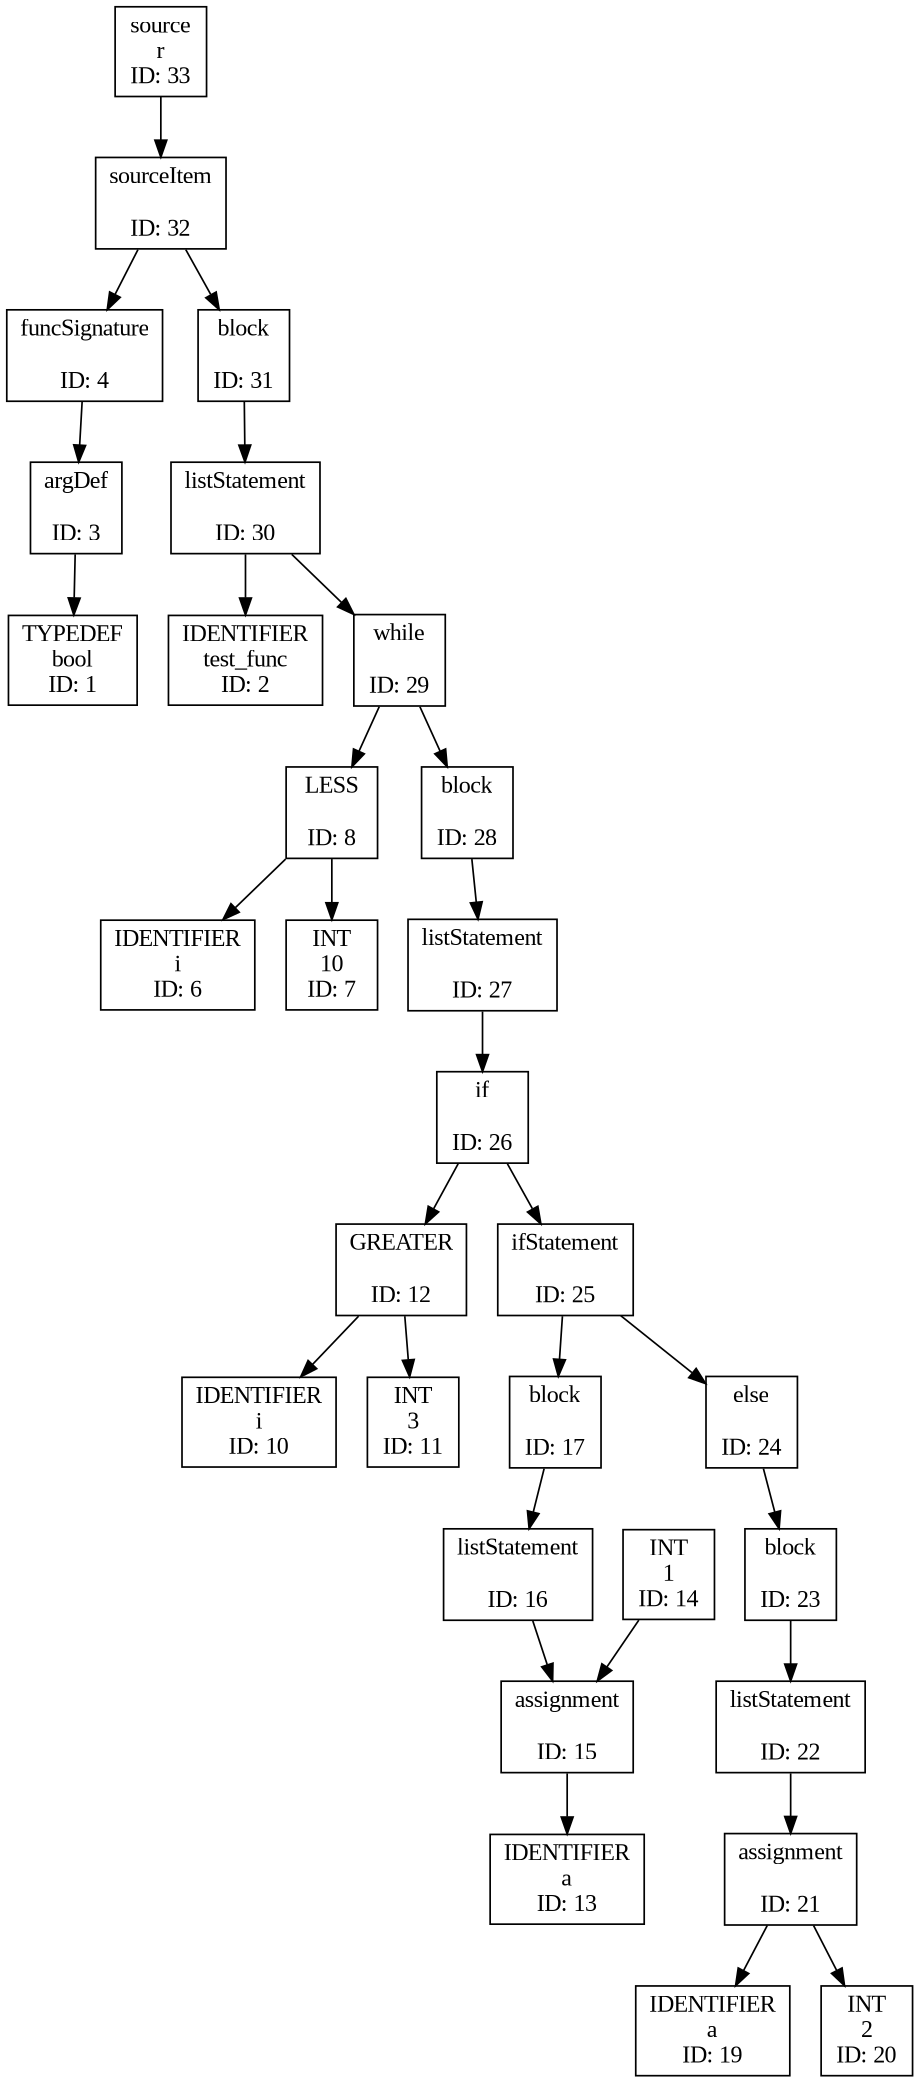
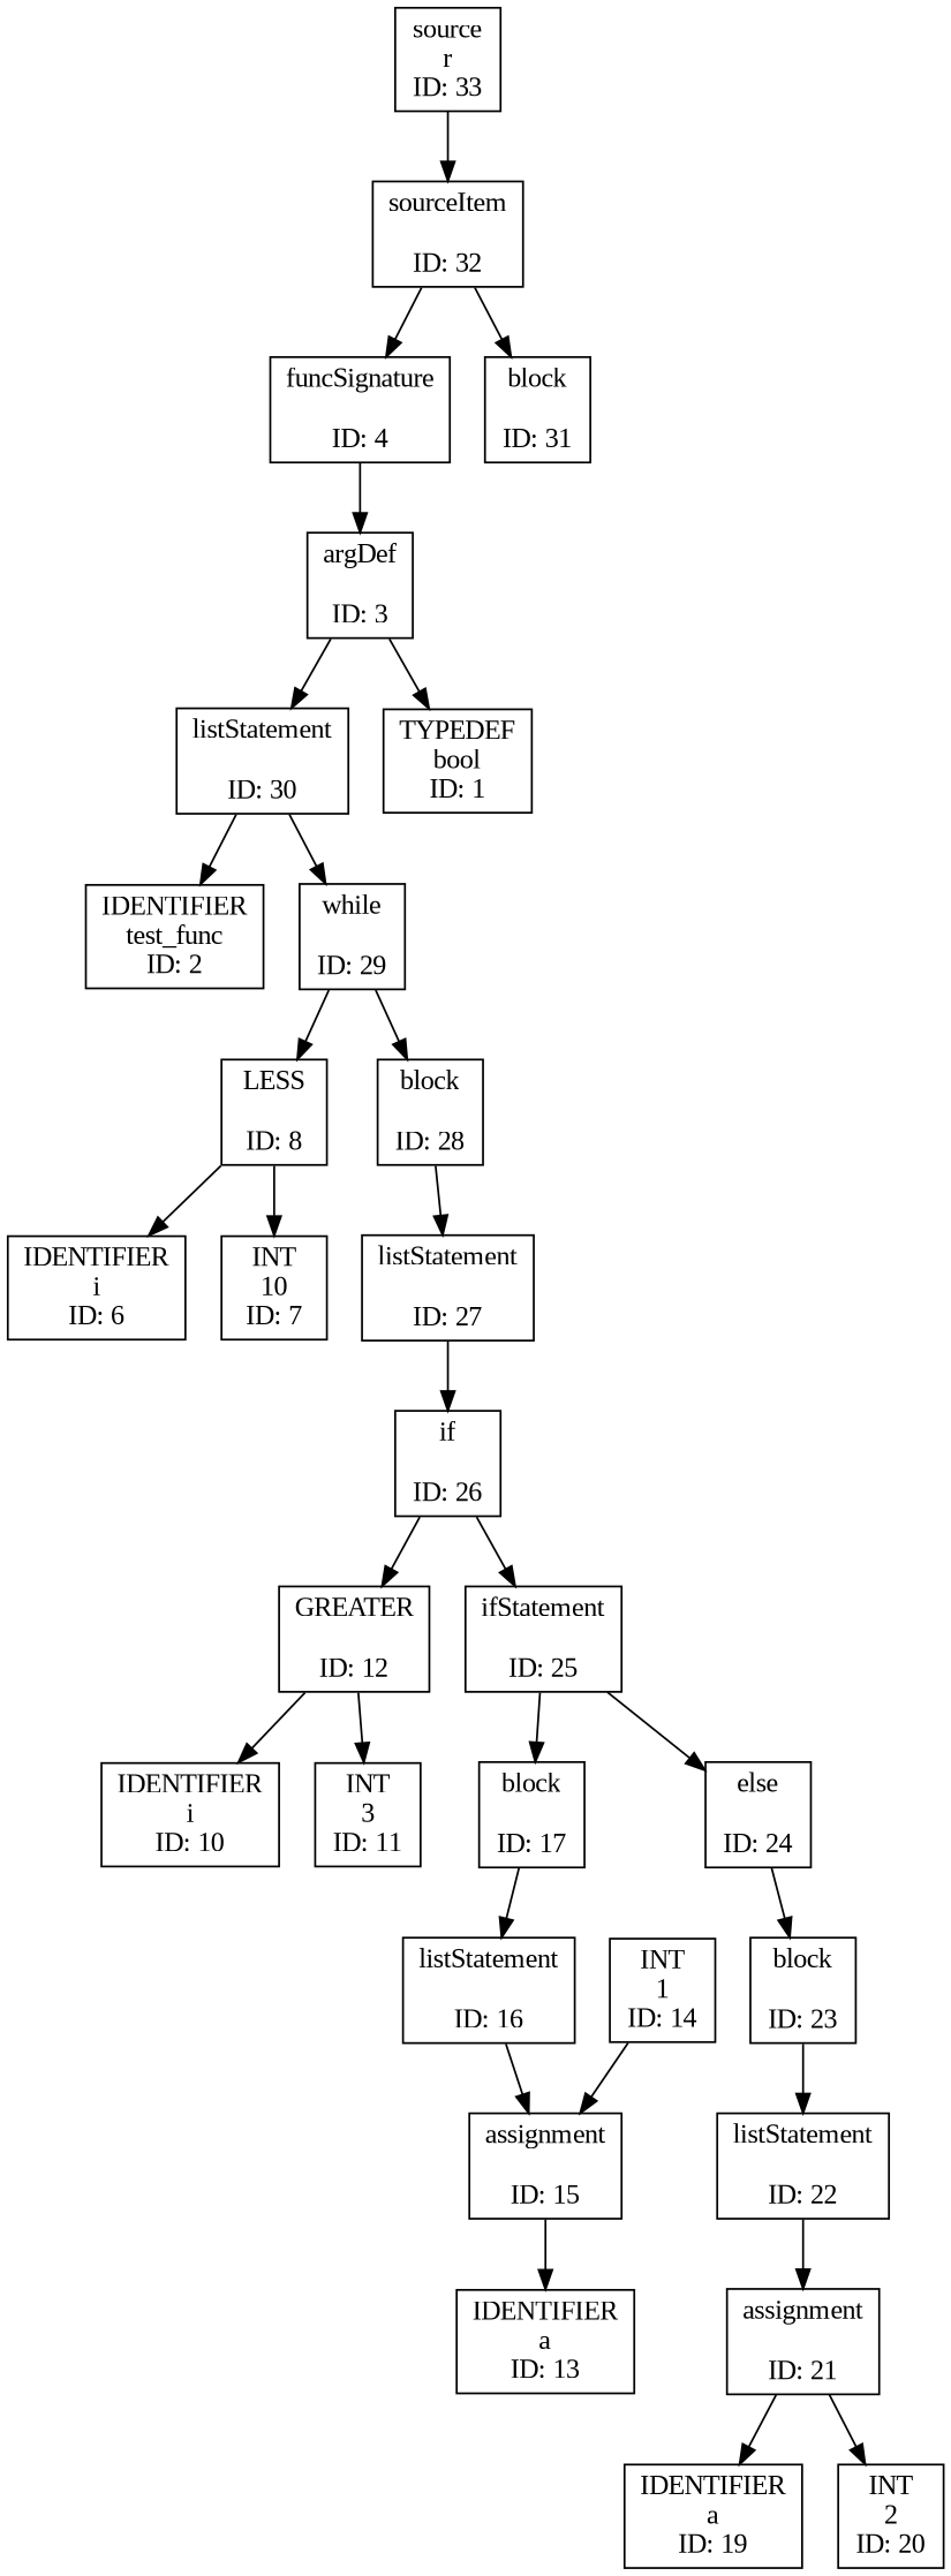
  digraph {
    fontname="Liberation Serif"
    node [fontname="Liberation Serif" shape=box]
    edge [fontname="Liberation Serif"]
    "source\nr\nID: 33"
    "sourceItem\n\nID: 32"
    "funcSignature\n\nID: 4"
    "block\n\nID: 31"
    "argDef\n\nID: 3"
    "listStatement\n\nID: 30"
    "TYPEDEF\nbool\nID: 1"
    "IDENTIFIER\ntest_func\nID: 2"
    "while\n\nID: 29"
    "LESS\n\nID: 8"
    "block\n\nID: 28"
    "IDENTIFIER\ni\nID: 6"
    "INT\n10\nID: 7"
    "listStatement\n\nID: 27"
    "if\n\nID: 26"
    "GREATER\n\nID: 12"
    "ifStatement\n\nID: 25"
    "IDENTIFIER\ni\nID: 10"
    "INT\n3\nID: 11"
    "block\n\nID: 17"
    "else\n\nID: 24"
    "listStatement\n\nID: 16"
    "block\n\nID: 23"
    "assignment\n\nID: 15"
    "IDENTIFIER\na\nID: 13"
    "INT\n1\nID: 14"
    "listStatement\n\nID: 22"
    "assignment\n\nID: 21"
    "IDENTIFIER\na\nID: 19"
    "INT\n2\nID: 20"
    "source\nr\nID: 33" -> "sourceItem\n\nID: 32"
    "sourceItem\n\nID: 32" -> "funcSignature\n\nID: 4"
    "sourceItem\n\nID: 32" -> "block\n\nID: 31"
    "funcSignature\n\nID: 4" -> "argDef\n\nID: 3"
-   "block\n\nID: 31" -> "listStatement\n\nID: 30"
+   "argDef\n\nID: 3" -> "listStatement\n\nID: 30"
    "argDef\n\nID: 3" -> "TYPEDEF\nbool\nID: 1"
    "listStatement\n\nID: 30" -> "IDENTIFIER\ntest_func\nID: 2"
    "listStatement\n\nID: 30" -> "while\n\nID: 29"
    "while\n\nID: 29" -> "LESS\n\nID: 8"
    "while\n\nID: 29" -> "block\n\nID: 28"
    "LESS\n\nID: 8" -> "IDENTIFIER\ni\nID: 6"
    "LESS\n\nID: 8" -> "INT\n10\nID: 7"
    "block\n\nID: 28" -> "listStatement\n\nID: 27"
    "listStatement\n\nID: 27" -> "if\n\nID: 26"
    "if\n\nID: 26" -> "GREATER\n\nID: 12"
    "if\n\nID: 26" -> "ifStatement\n\nID: 25"
    "GREATER\n\nID: 12" -> "IDENTIFIER\ni\nID: 10"
    "GREATER\n\nID: 12" -> "INT\n3\nID: 11"
    "ifStatement\n\nID: 25" -> "block\n\nID: 17"
    "ifStatement\n\nID: 25" -> "else\n\nID: 24"
    "block\n\nID: 17" -> "listStatement\n\nID: 16"
    "else\n\nID: 24" -> "block\n\nID: 23"
    "listStatement\n\nID: 16" -> "assignment\n\nID: 15"
    "block\n\nID: 23" -> "listStatement\n\nID: 22"
    "assignment\n\nID: 15" -> "IDENTIFIER\na\nID: 13"
    "INT\n1\nID: 14" -> "assignment\n\nID: 15"
    "listStatement\n\nID: 22" -> "assignment\n\nID: 21"
    "assignment\n\nID: 21" -> "IDENTIFIER\na\nID: 19"
    "assignment\n\nID: 21" -> "INT\n2\nID: 20"
  }
